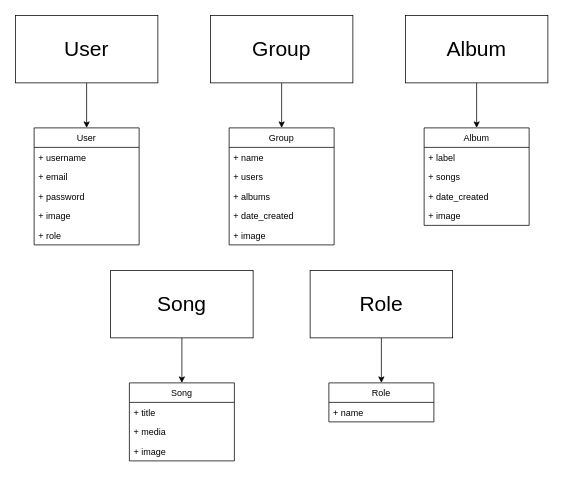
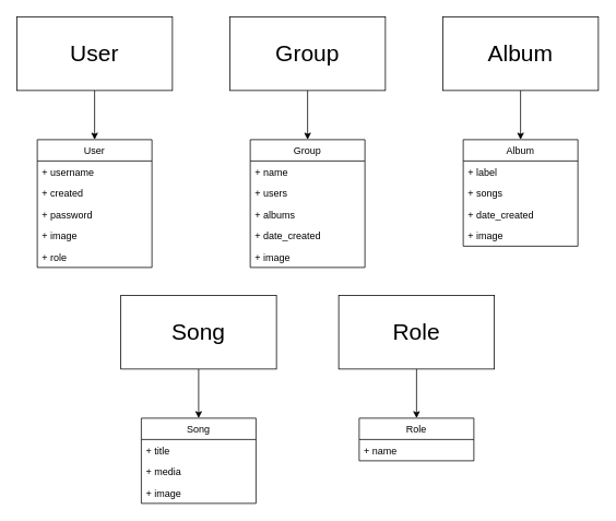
  <mxCell id="0" />
  <mxCell id="1" parent="0" />
  <mxCell id="2" style="edgeStyle=orthogonalEdgeStyle;rounded=0;orthogonalLoop=1;jettySize=auto;html=1;" edge="1" parent="1" source="3" target="12"><mxGeometry relative="1" as="geometry" /></mxCell>
  <mxCell id="3" value="&lt;font style=&quot;font-size: 28px&quot;&gt;User&lt;/font&gt;" style="rounded=0;whiteSpace=wrap;html=1;" vertex="1" parent="1"><mxGeometry x="20" y="20" width="190" height="90" as="geometry" /></mxCell>
  <mxCell id="4" value="" style="edgeStyle=orthogonalEdgeStyle;rounded=0;orthogonalLoop=1;jettySize=auto;html=1;" edge="1" parent="1" source="5" target="18"><mxGeometry relative="1" as="geometry" /></mxCell>
  <mxCell id="5" value="&lt;font style=&quot;font-size: 28px&quot;&gt;Group&lt;/font&gt;" style="rounded=0;whiteSpace=wrap;html=1;" vertex="1" parent="1"><mxGeometry x="280" y="20" width="190" height="90" as="geometry" /></mxCell>
  <mxCell id="6" value="" style="edgeStyle=orthogonalEdgeStyle;rounded=0;orthogonalLoop=1;jettySize=auto;html=1;" edge="1" parent="1" source="7" target="24"><mxGeometry relative="1" as="geometry" /></mxCell>
  <mxCell id="7" value="&lt;font style=&quot;font-size: 28px&quot;&gt;Album&lt;/font&gt;" style="rounded=0;whiteSpace=wrap;html=1;" vertex="1" parent="1"><mxGeometry x="540" y="20" width="190" height="90" as="geometry" /></mxCell>
  <mxCell id="8" style="edgeStyle=orthogonalEdgeStyle;rounded=0;orthogonalLoop=1;jettySize=auto;html=1;" edge="1" parent="1" source="9" target="29"><mxGeometry relative="1" as="geometry" /></mxCell>
  <mxCell id="9" value="&lt;span style=&quot;font-size: 28px&quot;&gt;Song&lt;/span&gt;" style="rounded=0;whiteSpace=wrap;html=1;" vertex="1" parent="1"><mxGeometry x="147" y="360" width="190" height="90" as="geometry" /></mxCell>
  <mxCell id="10" value="" style="edgeStyle=orthogonalEdgeStyle;rounded=0;orthogonalLoop=1;jettySize=auto;html=1;" edge="1" parent="1" source="11" target="33"><mxGeometry relative="1" as="geometry" /></mxCell>
  <mxCell id="11" value="&lt;span style=&quot;font-size: 28px&quot;&gt;Role&lt;/span&gt;" style="rounded=0;whiteSpace=wrap;html=1;" vertex="1" parent="1"><mxGeometry x="413" y="360" width="190" height="90" as="geometry" /></mxCell>
  <mxCell id="12" value="User" style="swimlane;fontStyle=0;childLayout=stackLayout;horizontal=1;startSize=26;fillColor=none;horizontalStack=0;resizeParent=1;resizeParentMax=0;resizeLast=0;collapsible=1;marginBottom=0;" vertex="1" parent="1"><mxGeometry x="45" y="170" width="140" height="156" as="geometry" /></mxCell>
  <mxCell id="13" value="+ username" style="text;strokeColor=none;fillColor=none;align=left;verticalAlign=top;spacingLeft=4;spacingRight=4;overflow=hidden;rotatable=0;points=[[0,0.5],[1,0.5]];portConstraint=eastwest;" vertex="1" parent="12"><mxGeometry y="26" width="140" height="26" as="geometry" /></mxCell>
- <mxCell id="14" value="+ email" style="text;strokeColor=none;fillColor=none;align=left;verticalAlign=top;spacingLeft=4;spacingRight=4;overflow=hidden;rotatable=0;points=[[0,0.5],[1,0.5]];portConstraint=eastwest;" vertex="1" parent="12"><mxGeometry y="52" width="140" height="26" as="geometry" /></mxCell>
+ <mxCell id="14" value="+ created" style="text;strokeColor=none;fillColor=none;align=left;verticalAlign=top;spacingLeft=4;spacingRight=4;overflow=hidden;rotatable=0;points=[[0,0.5],[1,0.5]];portConstraint=eastwest;" vertex="1" parent="12"><mxGeometry y="52" width="140" height="26" as="geometry" /></mxCell>
  <mxCell id="15" value="+ password" style="text;strokeColor=none;fillColor=none;align=left;verticalAlign=top;spacingLeft=4;spacingRight=4;overflow=hidden;rotatable=0;points=[[0,0.5],[1,0.5]];portConstraint=eastwest;" vertex="1" parent="12"><mxGeometry y="78" width="140" height="26" as="geometry" /></mxCell>
  <mxCell id="16" value="+ image" style="text;strokeColor=none;fillColor=none;align=left;verticalAlign=top;spacingLeft=4;spacingRight=4;overflow=hidden;rotatable=0;points=[[0,0.5],[1,0.5]];portConstraint=eastwest;" vertex="1" parent="12"><mxGeometry y="104" width="140" height="26" as="geometry" /></mxCell>
  <mxCell id="17" value="+ role" style="text;strokeColor=none;fillColor=none;align=left;verticalAlign=top;spacingLeft=4;spacingRight=4;overflow=hidden;rotatable=0;points=[[0,0.5],[1,0.5]];portConstraint=eastwest;" vertex="1" parent="12"><mxGeometry y="130" width="140" height="26" as="geometry" /></mxCell>
  <mxCell id="18" value="Group" style="swimlane;fontStyle=0;childLayout=stackLayout;horizontal=1;startSize=26;fillColor=none;horizontalStack=0;resizeParent=1;resizeParentMax=0;resizeLast=0;collapsible=1;marginBottom=0;" vertex="1" parent="1"><mxGeometry x="305" y="170" width="140" height="156" as="geometry" /></mxCell>
  <mxCell id="19" value="+ name" style="text;strokeColor=none;fillColor=none;align=left;verticalAlign=top;spacingLeft=4;spacingRight=4;overflow=hidden;rotatable=0;points=[[0,0.5],[1,0.5]];portConstraint=eastwest;" vertex="1" parent="18"><mxGeometry y="26" width="140" height="26" as="geometry" /></mxCell>
  <mxCell id="20" value="+ users" style="text;strokeColor=none;fillColor=none;align=left;verticalAlign=top;spacingLeft=4;spacingRight=4;overflow=hidden;rotatable=0;points=[[0,0.5],[1,0.5]];portConstraint=eastwest;" vertex="1" parent="18"><mxGeometry y="52" width="140" height="26" as="geometry" /></mxCell>
  <mxCell id="21" value="+ albums" style="text;strokeColor=none;fillColor=none;align=left;verticalAlign=top;spacingLeft=4;spacingRight=4;overflow=hidden;rotatable=0;points=[[0,0.5],[1,0.5]];portConstraint=eastwest;" vertex="1" parent="18"><mxGeometry y="78" width="140" height="26" as="geometry" /></mxCell>
  <mxCell id="22" value="+ date_created" style="text;strokeColor=none;fillColor=none;align=left;verticalAlign=top;spacingLeft=4;spacingRight=4;overflow=hidden;rotatable=0;points=[[0,0.5],[1,0.5]];portConstraint=eastwest;" vertex="1" parent="18"><mxGeometry y="104" width="140" height="26" as="geometry" /></mxCell>
  <mxCell id="23" value="+ image" style="text;strokeColor=none;fillColor=none;align=left;verticalAlign=top;spacingLeft=4;spacingRight=4;overflow=hidden;rotatable=0;points=[[0,0.5],[1,0.5]];portConstraint=eastwest;" vertex="1" parent="18"><mxGeometry y="130" width="140" height="26" as="geometry" /></mxCell>
  <mxCell id="24" value="Album" style="swimlane;fontStyle=0;childLayout=stackLayout;horizontal=1;startSize=26;fillColor=none;horizontalStack=0;resizeParent=1;resizeParentMax=0;resizeLast=0;collapsible=1;marginBottom=0;" vertex="1" parent="1"><mxGeometry x="565" y="170" width="140" height="130" as="geometry" /></mxCell>
  <mxCell id="25" value="+ label" style="text;strokeColor=none;fillColor=none;align=left;verticalAlign=top;spacingLeft=4;spacingRight=4;overflow=hidden;rotatable=0;points=[[0,0.5],[1,0.5]];portConstraint=eastwest;" vertex="1" parent="24"><mxGeometry y="26" width="140" height="26" as="geometry" /></mxCell>
  <mxCell id="26" value="+ songs" style="text;strokeColor=none;fillColor=none;align=left;verticalAlign=top;spacingLeft=4;spacingRight=4;overflow=hidden;rotatable=0;points=[[0,0.5],[1,0.5]];portConstraint=eastwest;" vertex="1" parent="24"><mxGeometry y="52" width="140" height="26" as="geometry" /></mxCell>
  <mxCell id="27" value="+ date_created" style="text;strokeColor=none;fillColor=none;align=left;verticalAlign=top;spacingLeft=4;spacingRight=4;overflow=hidden;rotatable=0;points=[[0,0.5],[1,0.5]];portConstraint=eastwest;" vertex="1" parent="24"><mxGeometry y="78" width="140" height="26" as="geometry" /></mxCell>
  <mxCell id="28" value="+ image" style="text;strokeColor=none;fillColor=none;align=left;verticalAlign=top;spacingLeft=4;spacingRight=4;overflow=hidden;rotatable=0;points=[[0,0.5],[1,0.5]];portConstraint=eastwest;" vertex="1" parent="24"><mxGeometry y="104" width="140" height="26" as="geometry" /></mxCell>
  <mxCell id="29" value="Song" style="swimlane;fontStyle=0;childLayout=stackLayout;horizontal=1;startSize=26;fillColor=none;horizontalStack=0;resizeParent=1;resizeParentMax=0;resizeLast=0;collapsible=1;marginBottom=0;" vertex="1" parent="1"><mxGeometry x="172" y="510" width="140" height="104" as="geometry" /></mxCell>
  <mxCell id="30" value="+ title" style="text;strokeColor=none;fillColor=none;align=left;verticalAlign=top;spacingLeft=4;spacingRight=4;overflow=hidden;rotatable=0;points=[[0,0.5],[1,0.5]];portConstraint=eastwest;" vertex="1" parent="29"><mxGeometry y="26" width="140" height="26" as="geometry" /></mxCell>
  <mxCell id="31" value="+ media" style="text;strokeColor=none;fillColor=none;align=left;verticalAlign=top;spacingLeft=4;spacingRight=4;overflow=hidden;rotatable=0;points=[[0,0.5],[1,0.5]];portConstraint=eastwest;" vertex="1" parent="29"><mxGeometry y="52" width="140" height="26" as="geometry" /></mxCell>
  <mxCell id="32" value="+ image" style="text;strokeColor=none;fillColor=none;align=left;verticalAlign=top;spacingLeft=4;spacingRight=4;overflow=hidden;rotatable=0;points=[[0,0.5],[1,0.5]];portConstraint=eastwest;" vertex="1" parent="29"><mxGeometry y="78" width="140" height="26" as="geometry" /></mxCell>
  <mxCell id="33" value="Role" style="swimlane;fontStyle=0;childLayout=stackLayout;horizontal=1;startSize=26;fillColor=none;horizontalStack=0;resizeParent=1;resizeParentMax=0;resizeLast=0;collapsible=1;marginBottom=0;" vertex="1" parent="1"><mxGeometry x="438" y="510" width="140" height="52" as="geometry" /></mxCell>
  <mxCell id="34" value="+ name" style="text;strokeColor=none;fillColor=none;align=left;verticalAlign=top;spacingLeft=4;spacingRight=4;overflow=hidden;rotatable=0;points=[[0,0.5],[1,0.5]];portConstraint=eastwest;" vertex="1" parent="33"><mxGeometry y="26" width="140" height="26" as="geometry" /></mxCell>
